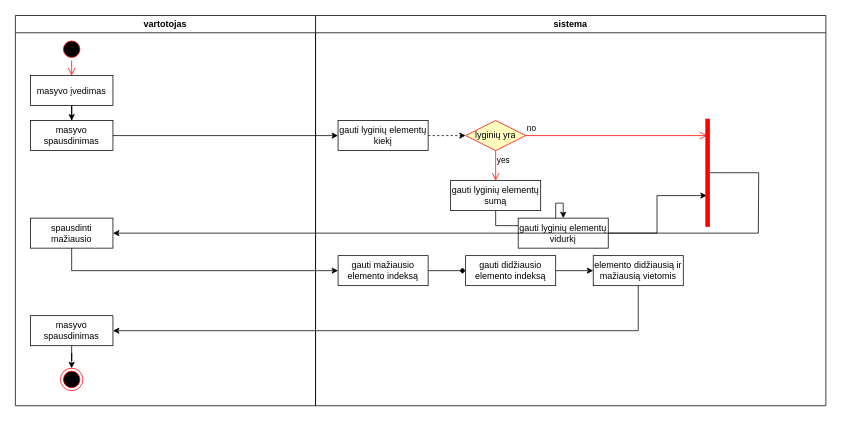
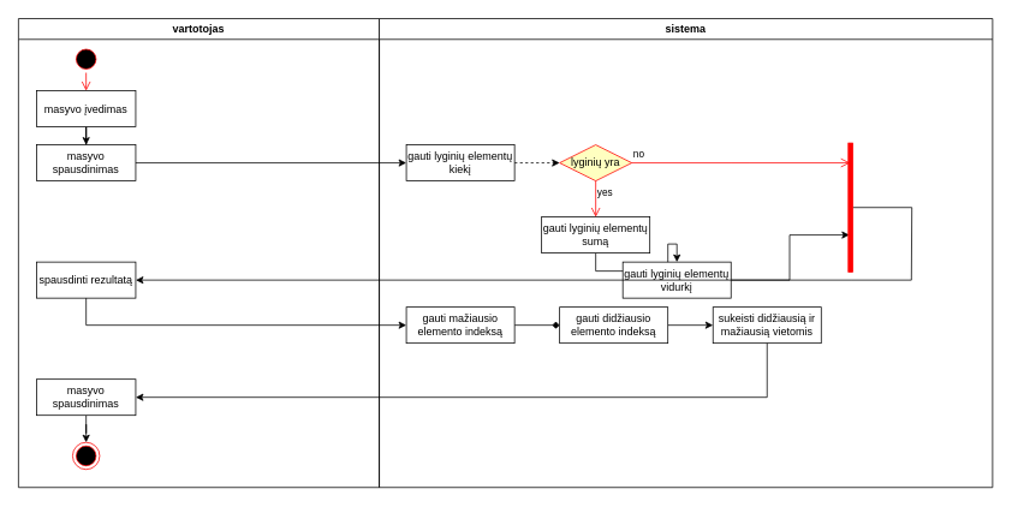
  <mxCell id="0" />
  <mxCell id="1" parent="0" />
  <mxCell id="2" value="vartotojas" style="swimlane;whiteSpace=wrap" parent="1" vertex="1"><mxGeometry x="20" y="20" width="400" height="520" as="geometry" /></mxCell>
  <mxCell id="3" value="" style="ellipse;shape=startState;fillColor=#000000;strokeColor=#ff0000;" parent="2" vertex="1"><mxGeometry x="60" y="30" width="30" height="30" as="geometry" /></mxCell>
  <mxCell id="4" value="" style="edgeStyle=elbowEdgeStyle;elbow=horizontal;verticalAlign=bottom;endArrow=open;endSize=8;strokeColor=#FF0000;endFill=1;rounded=0" parent="2" source="3" target="6" edge="1"><mxGeometry x="40" y="20" as="geometry"><mxPoint x="55" y="90" as="targetPoint" /></mxGeometry></mxCell>
  <mxCell id="5" style="edgeStyle=orthogonalEdgeStyle;rounded=0;orthogonalLoop=1;jettySize=auto;html=1;" edge="1" parent="2" source="6" target="7"><mxGeometry relative="1" as="geometry" /></mxCell>
  <mxCell id="6" value="masyvo įvedimas" style="" parent="2" vertex="1"><mxGeometry x="20" y="80" width="110" height="40" as="geometry" /></mxCell>
  <mxCell id="7" value="masyvo spausdinimas" style="rounded=0;whiteSpace=wrap;html=1;" vertex="1" parent="2"><mxGeometry x="20" y="140" width="110" height="40" as="geometry" /></mxCell>
- <mxCell id="8" value="spausdinti mažiausio" style="rounded=0;whiteSpace=wrap;html=1;" vertex="1" parent="2"><mxGeometry x="20" y="270" width="110" height="40" as="geometry" /></mxCell>
+ <mxCell id="8" value="spausdinti rezultatą" style="rounded=0;whiteSpace=wrap;html=1;" vertex="1" parent="2"><mxGeometry x="20" y="270" width="110" height="40" as="geometry" /></mxCell>
  <mxCell id="9" style="edgeStyle=orthogonalEdgeStyle;rounded=0;orthogonalLoop=1;jettySize=auto;html=1;entryX=0.5;entryY=0;entryDx=0;entryDy=0;endArrow=classic;endFill=1;" edge="1" parent="2" source="10" target="11"><mxGeometry relative="1" as="geometry" /></mxCell>
  <mxCell id="10" value="masyvo spausdinimas" style="rounded=0;whiteSpace=wrap;html=1;" vertex="1" parent="2"><mxGeometry x="20" y="400" width="110" height="40" as="geometry" /></mxCell>
  <mxCell id="11" value="" style="ellipse;shape=endState;fillColor=#000000;strokeColor=#ff0000" parent="2" vertex="1"><mxGeometry x="60" y="470" width="30" height="30" as="geometry" /></mxCell>
  <mxCell id="12" value="sistema" style="swimlane;whiteSpace=wrap;startSize=23;" parent="1" vertex="1"><mxGeometry x="420" y="20" width="680" height="520" as="geometry" /></mxCell>
  <mxCell id="13" style="edgeStyle=orthogonalEdgeStyle;rounded=0;orthogonalLoop=1;jettySize=auto;html=1;endArrow=none;endFill=0;" edge="1" parent="12" source="23"><mxGeometry relative="1" as="geometry"><mxPoint x="590" y="290" as="targetPoint" /></mxGeometry></mxCell>
  <mxCell id="14" style="edgeStyle=orthogonalEdgeStyle;rounded=0;orthogonalLoop=1;jettySize=auto;html=1;entryX=0;entryY=0.5;entryDx=0;entryDy=0;dashed=1;" edge="1" parent="12" source="15" target="18"><mxGeometry relative="1" as="geometry" /></mxCell>
  <mxCell id="15" value="gauti lyginių elementų kiekį" style="rounded=0;whiteSpace=wrap;html=1;" vertex="1" parent="12"><mxGeometry x="30" y="140" width="120" height="40" as="geometry" /></mxCell>
  <mxCell id="16" style="edgeStyle=orthogonalEdgeStyle;rounded=0;orthogonalLoop=1;jettySize=auto;html=1;" edge="1" parent="12" source="17" target="22"><mxGeometry relative="1" as="geometry" /></mxCell>
  <mxCell id="17" value="gauti lyginių elementų sumą" style="rounded=0;whiteSpace=wrap;html=1;" vertex="1" parent="12"><mxGeometry x="180" y="220" width="120" height="40" as="geometry" /></mxCell>
  <mxCell id="18" value="lyginių yra" style="rhombus;whiteSpace=wrap;html=1;fillColor=#ffffc0;strokeColor=#ff0000;" vertex="1" parent="12"><mxGeometry x="200" y="140" width="80" height="40" as="geometry" /></mxCell>
  <mxCell id="19" value="no" style="edgeStyle=orthogonalEdgeStyle;html=1;align=left;verticalAlign=bottom;endArrow=open;endSize=8;strokeColor=#ff0000;" edge="1" source="18" parent="12"><mxGeometry x="-1" relative="1" as="geometry"><mxPoint x="522" y="160" as="targetPoint" /></mxGeometry></mxCell>
  <mxCell id="20" value="yes" style="edgeStyle=orthogonalEdgeStyle;html=1;align=left;verticalAlign=top;endArrow=open;endSize=8;strokeColor=#ff0000;entryX=0.5;entryY=0;entryDx=0;entryDy=0;" edge="1" source="18" parent="12" target="17"><mxGeometry x="-1" relative="1" as="geometry"><mxPoint x="240" y="240" as="targetPoint" /></mxGeometry></mxCell>
  <mxCell id="21" style="edgeStyle=orthogonalEdgeStyle;rounded=0;orthogonalLoop=1;jettySize=auto;html=1;entryX=0.257;entryY=0.713;entryDx=0;entryDy=0;entryPerimeter=0;" edge="1" parent="12" source="22" target="23"><mxGeometry relative="1" as="geometry" /></mxCell>
  <mxCell id="22" value="gauti lyginių elementų vidurkį" style="rounded=0;whiteSpace=wrap;html=1;" vertex="1" parent="12"><mxGeometry x="270" y="270" width="120" height="40" as="geometry" /></mxCell>
  <mxCell id="23" value="" style="whiteSpace=wrap;strokeColor=#FF0000;fillColor=#FF0000" parent="12" vertex="1"><mxGeometry x="520" y="138" width="5" height="143" as="geometry" /></mxCell>
  <mxCell id="24" style="edgeStyle=orthogonalEdgeStyle;rounded=0;orthogonalLoop=1;jettySize=auto;html=1;entryX=0;entryY=0.5;entryDx=0;entryDy=0;endArrow=diamond;endFill=1;" edge="1" parent="12" source="25" target="27"><mxGeometry relative="1" as="geometry" /></mxCell>
  <mxCell id="25" value="gauti mažiausio elemento indeksą" style="rounded=0;whiteSpace=wrap;html=1;" vertex="1" parent="12"><mxGeometry x="30" y="320" width="120" height="40" as="geometry" /></mxCell>
  <mxCell id="26" style="edgeStyle=orthogonalEdgeStyle;rounded=0;orthogonalLoop=1;jettySize=auto;html=1;entryX=0;entryY=0.5;entryDx=0;entryDy=0;endArrow=classic;endFill=1;" edge="1" parent="12" source="27" target="28"><mxGeometry relative="1" as="geometry" /></mxCell>
  <mxCell id="27" value="gauti didžiausio elemento indeksą" style="rounded=0;whiteSpace=wrap;html=1;" vertex="1" parent="12"><mxGeometry x="200" y="320" width="120" height="40" as="geometry" /></mxCell>
- <mxCell id="28" value="elemento didžiausią ir mažiausią vietomis" style="rounded=0;whiteSpace=wrap;html=1;" vertex="1" parent="12"><mxGeometry x="370" y="320" width="120" height="40" as="geometry" /></mxCell>
+ <mxCell id="28" value="sukeisti didžiausią ir mažiausią vietomis" style="rounded=0;whiteSpace=wrap;html=1;" vertex="1" parent="12"><mxGeometry x="370" y="320" width="120" height="40" as="geometry" /></mxCell>
  <mxCell id="29" style="edgeStyle=orthogonalEdgeStyle;rounded=0;orthogonalLoop=1;jettySize=auto;html=1;entryX=0;entryY=0.5;entryDx=0;entryDy=0;" edge="1" parent="1" source="7" target="15"><mxGeometry relative="1" as="geometry" /></mxCell>
  <mxCell id="30" style="edgeStyle=orthogonalEdgeStyle;rounded=0;orthogonalLoop=1;jettySize=auto;html=1;entryX=1;entryY=0.5;entryDx=0;entryDy=0;" edge="1" parent="1" target="8"><mxGeometry relative="1" as="geometry"><mxPoint x="1020" y="340" as="targetPoint" /><mxPoint x="1010" y="310" as="sourcePoint" /><Array as="points"><mxPoint x="943" y="310" /></Array></mxGeometry></mxCell>
  <mxCell id="31" style="edgeStyle=orthogonalEdgeStyle;rounded=0;orthogonalLoop=1;jettySize=auto;html=1;entryX=0;entryY=0.5;entryDx=0;entryDy=0;endArrow=classic;endFill=1;exitX=0.5;exitY=1;exitDx=0;exitDy=0;" edge="1" parent="1" source="8" target="25"><mxGeometry relative="1" as="geometry" /></mxCell>
  <mxCell id="32" style="edgeStyle=orthogonalEdgeStyle;rounded=0;orthogonalLoop=1;jettySize=auto;html=1;entryX=1;entryY=0.5;entryDx=0;entryDy=0;endArrow=classic;endFill=1;exitX=0.5;exitY=1;exitDx=0;exitDy=0;" edge="1" parent="1" source="28" target="10"><mxGeometry relative="1" as="geometry" /></mxCell>
